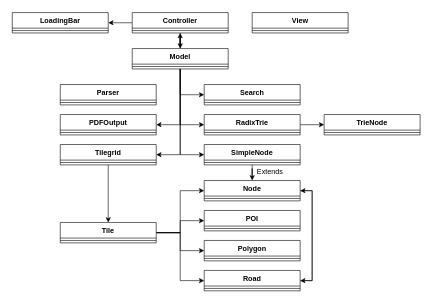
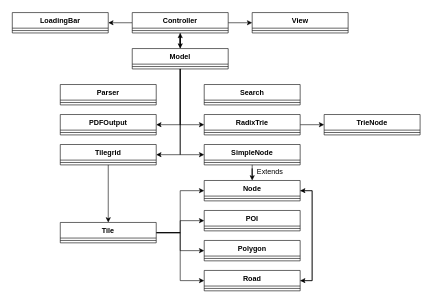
  <mxCell id="0" />
  <mxCell id="1" parent="0" />
  <mxCell id="2" style="edgeStyle=orthogonalEdgeStyle;rounded=0;orthogonalLoop=1;jettySize=auto;html=1;entryX=1;entryY=0.5;entryDx=0;entryDy=0;" edge="1" parent="1" source="3" target="6"><mxGeometry relative="1" as="geometry"><Array as="points"><mxPoint x="520" y="317" /><mxPoint x="520" y="467" /></Array></mxGeometry></mxCell>
  <mxCell id="3" value="Node" style="swimlane;fontStyle=1;align=center;verticalAlign=top;childLayout=stackLayout;horizontal=1;startSize=26;horizontalStack=0;resizeParent=1;resizeParentMax=0;resizeLast=0;collapsible=1;marginBottom=0;whiteSpace=wrap;html=1;" vertex="1" parent="1"><mxGeometry x="340" y="300" width="160" height="34" as="geometry" /></mxCell>
  <mxCell id="4" value="" style="line;strokeWidth=1;fillColor=none;align=left;verticalAlign=middle;spacingTop=-1;spacingLeft=3;spacingRight=3;rotatable=0;labelPosition=right;points=[];portConstraint=eastwest;strokeColor=inherit;" vertex="1" parent="3"><mxGeometry y="26" width="160" height="8" as="geometry" /></mxCell>
  <mxCell id="5" style="edgeStyle=orthogonalEdgeStyle;rounded=0;orthogonalLoop=1;jettySize=auto;html=1;entryX=1;entryY=0.5;entryDx=0;entryDy=0;exitX=1;exitY=0.5;exitDx=0;exitDy=0;" edge="1" parent="1" source="6" target="3"><mxGeometry relative="1" as="geometry" /></mxCell>
  <mxCell id="6" value="Road" style="swimlane;fontStyle=1;align=center;verticalAlign=top;childLayout=stackLayout;horizontal=1;startSize=26;horizontalStack=0;resizeParent=1;resizeParentMax=0;resizeLast=0;collapsible=1;marginBottom=0;whiteSpace=wrap;html=1;" vertex="1" parent="1"><mxGeometry x="340" y="450" width="160" height="34" as="geometry" /></mxCell>
  <mxCell id="7" value="" style="line;strokeWidth=1;fillColor=none;align=left;verticalAlign=middle;spacingTop=-1;spacingLeft=3;spacingRight=3;rotatable=0;labelPosition=right;points=[];portConstraint=eastwest;strokeColor=inherit;" vertex="1" parent="6"><mxGeometry y="26" width="160" height="8" as="geometry" /></mxCell>
  <mxCell id="8" value="Polygon" style="swimlane;fontStyle=1;align=center;verticalAlign=top;childLayout=stackLayout;horizontal=1;startSize=26;horizontalStack=0;resizeParent=1;resizeParentMax=0;resizeLast=0;collapsible=1;marginBottom=0;whiteSpace=wrap;html=1;" vertex="1" parent="1"><mxGeometry x="340" y="400" width="160" height="34" as="geometry" /></mxCell>
  <mxCell id="9" value="" style="line;strokeWidth=1;fillColor=none;align=left;verticalAlign=middle;spacingTop=-1;spacingLeft=3;spacingRight=3;rotatable=0;labelPosition=right;points=[];portConstraint=eastwest;strokeColor=inherit;" vertex="1" parent="8"><mxGeometry y="26" width="160" height="8" as="geometry" /></mxCell>
  <mxCell id="10" style="edgeStyle=orthogonalEdgeStyle;rounded=0;orthogonalLoop=1;jettySize=auto;html=1;entryX=0;entryY=0.5;entryDx=0;entryDy=0;" edge="1" parent="1" source="11" target="13"><mxGeometry relative="1" as="geometry" /></mxCell>
  <mxCell id="11" value="RadixTrie" style="swimlane;fontStyle=1;align=center;verticalAlign=top;childLayout=stackLayout;horizontal=1;startSize=26;horizontalStack=0;resizeParent=1;resizeParentMax=0;resizeLast=0;collapsible=1;marginBottom=0;whiteSpace=wrap;html=1;" vertex="1" parent="1"><mxGeometry x="340" y="190" width="160" height="34" as="geometry" /></mxCell>
  <mxCell id="12" value="" style="line;strokeWidth=1;fillColor=none;align=left;verticalAlign=middle;spacingTop=-1;spacingLeft=3;spacingRight=3;rotatable=0;labelPosition=right;points=[];portConstraint=eastwest;strokeColor=inherit;" vertex="1" parent="11"><mxGeometry y="26" width="160" height="8" as="geometry" /></mxCell>
  <mxCell id="13" value="TrieNode" style="swimlane;fontStyle=1;align=center;verticalAlign=top;childLayout=stackLayout;horizontal=1;startSize=26;horizontalStack=0;resizeParent=1;resizeParentMax=0;resizeLast=0;collapsible=1;marginBottom=0;whiteSpace=wrap;html=1;" vertex="1" parent="1"><mxGeometry x="540" y="190" width="160" height="34" as="geometry" /></mxCell>
  <mxCell id="14" value="" style="line;strokeWidth=1;fillColor=none;align=left;verticalAlign=middle;spacingTop=-1;spacingLeft=3;spacingRight=3;rotatable=0;labelPosition=right;points=[];portConstraint=eastwest;strokeColor=inherit;" vertex="1" parent="13"><mxGeometry y="26" width="160" height="8" as="geometry" /></mxCell>
  <mxCell id="15" value="POI" style="swimlane;fontStyle=1;align=center;verticalAlign=top;childLayout=stackLayout;horizontal=1;startSize=26;horizontalStack=0;resizeParent=1;resizeParentMax=0;resizeLast=0;collapsible=1;marginBottom=0;whiteSpace=wrap;html=1;" vertex="1" parent="1"><mxGeometry x="340" y="350" width="160" height="34" as="geometry" /></mxCell>
  <mxCell id="16" value="" style="line;strokeWidth=1;fillColor=none;align=left;verticalAlign=middle;spacingTop=-1;spacingLeft=3;spacingRight=3;rotatable=0;labelPosition=right;points=[];portConstraint=eastwest;strokeColor=inherit;" vertex="1" parent="15"><mxGeometry y="26" width="160" height="8" as="geometry" /></mxCell>
  <mxCell id="17" style="edgeStyle=orthogonalEdgeStyle;rounded=0;orthogonalLoop=1;jettySize=auto;html=1;entryX=0.5;entryY=0;entryDx=0;entryDy=0;" edge="1" parent="1" source="18" target="3"><mxGeometry relative="1" as="geometry" /></mxCell>
  <mxCell id="18" value="SimpleNode" style="swimlane;fontStyle=1;align=center;verticalAlign=top;childLayout=stackLayout;horizontal=1;startSize=26;horizontalStack=0;resizeParent=1;resizeParentMax=0;resizeLast=0;collapsible=1;marginBottom=0;whiteSpace=wrap;html=1;" vertex="1" parent="1"><mxGeometry x="340" y="240" width="160" height="34" as="geometry" /></mxCell>
  <mxCell id="19" value="" style="line;strokeWidth=1;fillColor=none;align=left;verticalAlign=middle;spacingTop=-1;spacingLeft=3;spacingRight=3;rotatable=0;labelPosition=right;points=[];portConstraint=eastwest;strokeColor=inherit;" vertex="1" parent="18"><mxGeometry y="26" width="160" height="8" as="geometry" /></mxCell>
  <mxCell id="20" style="edgeStyle=orthogonalEdgeStyle;rounded=0;orthogonalLoop=1;jettySize=auto;html=1;entryX=0;entryY=0.5;entryDx=0;entryDy=0;" edge="1" parent="1" source="24" target="3"><mxGeometry relative="1" as="geometry" /></mxCell>
  <mxCell id="21" style="edgeStyle=orthogonalEdgeStyle;rounded=0;orthogonalLoop=1;jettySize=auto;html=1;entryX=0;entryY=0.5;entryDx=0;entryDy=0;" edge="1" parent="1" source="24" target="15"><mxGeometry relative="1" as="geometry" /></mxCell>
  <mxCell id="22" style="edgeStyle=orthogonalEdgeStyle;rounded=0;orthogonalLoop=1;jettySize=auto;html=1;entryX=0;entryY=0.5;entryDx=0;entryDy=0;" edge="1" parent="1" source="24" target="8"><mxGeometry relative="1" as="geometry" /></mxCell>
  <mxCell id="23" style="edgeStyle=orthogonalEdgeStyle;rounded=0;orthogonalLoop=1;jettySize=auto;html=1;entryX=0;entryY=0.5;entryDx=0;entryDy=0;" edge="1" parent="1" source="24" target="6"><mxGeometry relative="1" as="geometry" /></mxCell>
  <mxCell id="24" value="Tile" style="swimlane;fontStyle=1;align=center;verticalAlign=top;childLayout=stackLayout;horizontal=1;startSize=26;horizontalStack=0;resizeParent=1;resizeParentMax=0;resizeLast=0;collapsible=1;marginBottom=0;whiteSpace=wrap;html=1;" vertex="1" parent="1"><mxGeometry x="100" y="370" width="160" height="34" as="geometry" /></mxCell>
  <mxCell id="25" value="" style="line;strokeWidth=1;fillColor=none;align=left;verticalAlign=middle;spacingTop=-1;spacingLeft=3;spacingRight=3;rotatable=0;labelPosition=right;points=[];portConstraint=eastwest;strokeColor=inherit;" vertex="1" parent="24"><mxGeometry y="26" width="160" height="8" as="geometry" /></mxCell>
  <mxCell id="26" style="edgeStyle=orthogonalEdgeStyle;rounded=0;orthogonalLoop=1;jettySize=auto;html=1;entryX=0.5;entryY=0;entryDx=0;entryDy=0;" edge="1" parent="1" source="27" target="24"><mxGeometry relative="1" as="geometry" /></mxCell>
  <mxCell id="27" value="Tilegrid" style="swimlane;fontStyle=1;align=center;verticalAlign=top;childLayout=stackLayout;horizontal=1;startSize=26;horizontalStack=0;resizeParent=1;resizeParentMax=0;resizeLast=0;collapsible=1;marginBottom=0;whiteSpace=wrap;html=1;" vertex="1" parent="1"><mxGeometry x="100" y="240" width="160" height="34" as="geometry" /></mxCell>
  <mxCell id="28" value="" style="line;strokeWidth=1;fillColor=none;align=left;verticalAlign=middle;spacingTop=-1;spacingLeft=3;spacingRight=3;rotatable=0;labelPosition=right;points=[];portConstraint=eastwest;strokeColor=inherit;" vertex="1" parent="27"><mxGeometry y="26" width="160" height="8" as="geometry" /></mxCell>
+ <mxCell id="29" style="edgeStyle=orthogonalEdgeStyle;rounded=0;orthogonalLoop=1;jettySize=auto;html=1;entryX=0;entryY=0.5;entryDx=0;entryDy=0;" edge="1" parent="1" source="32" target="34"><mxGeometry relative="1" as="geometry" /></mxCell>
  <mxCell id="30" style="edgeStyle=orthogonalEdgeStyle;rounded=0;orthogonalLoop=1;jettySize=auto;html=1;entryX=1;entryY=0.5;entryDx=0;entryDy=0;" edge="1" parent="1" source="32" target="44"><mxGeometry relative="1" as="geometry" /></mxCell>
  <mxCell id="31" style="edgeStyle=orthogonalEdgeStyle;rounded=0;orthogonalLoop=1;jettySize=auto;html=1;entryX=0.5;entryY=0;entryDx=0;entryDy=0;" edge="1" parent="1" source="32" target="42"><mxGeometry relative="1" as="geometry" /></mxCell>
  <mxCell id="32" value="Controller" style="swimlane;fontStyle=1;align=center;verticalAlign=top;childLayout=stackLayout;horizontal=1;startSize=26;horizontalStack=0;resizeParent=1;resizeParentMax=0;resizeLast=0;collapsible=1;marginBottom=0;whiteSpace=wrap;html=1;" vertex="1" parent="1"><mxGeometry x="220" y="20" width="160" height="34" as="geometry" /></mxCell>
  <mxCell id="33" value="" style="line;strokeWidth=1;fillColor=none;align=left;verticalAlign=middle;spacingTop=-1;spacingLeft=3;spacingRight=3;rotatable=0;labelPosition=right;points=[];portConstraint=eastwest;strokeColor=inherit;" vertex="1" parent="32"><mxGeometry y="26" width="160" height="8" as="geometry" /></mxCell>
  <mxCell id="34" value="View" style="swimlane;fontStyle=1;align=center;verticalAlign=top;childLayout=stackLayout;horizontal=1;startSize=26;horizontalStack=0;resizeParent=1;resizeParentMax=0;resizeLast=0;collapsible=1;marginBottom=0;whiteSpace=wrap;html=1;" vertex="1" parent="1"><mxGeometry x="420" y="20" width="160" height="34" as="geometry" /></mxCell>
  <mxCell id="35" value="" style="line;strokeWidth=1;fillColor=none;align=left;verticalAlign=middle;spacingTop=-1;spacingLeft=3;spacingRight=3;rotatable=0;labelPosition=right;points=[];portConstraint=eastwest;strokeColor=inherit;" vertex="1" parent="34"><mxGeometry y="26" width="160" height="8" as="geometry" /></mxCell>
- <mxCell id="36" style="edgeStyle=orthogonalEdgeStyle;rounded=0;orthogonalLoop=1;jettySize=auto;html=1;entryX=0;entryY=0.5;entryDx=0;entryDy=0;" edge="1" parent="1" source="42" target="50"><mxGeometry relative="1" as="geometry" /></mxCell>
  <mxCell id="37" style="edgeStyle=orthogonalEdgeStyle;rounded=0;orthogonalLoop=1;jettySize=auto;html=1;entryX=1;entryY=0.5;entryDx=0;entryDy=0;" edge="1" parent="1" source="42" target="48"><mxGeometry relative="1" as="geometry" /></mxCell>
  <mxCell id="38" style="edgeStyle=orthogonalEdgeStyle;rounded=0;orthogonalLoop=1;jettySize=auto;html=1;entryX=0;entryY=0.5;entryDx=0;entryDy=0;" edge="1" parent="1" source="42" target="11"><mxGeometry relative="1" as="geometry" /></mxCell>
  <mxCell id="39" style="edgeStyle=orthogonalEdgeStyle;rounded=0;orthogonalLoop=1;jettySize=auto;html=1;entryX=1;entryY=0.5;entryDx=0;entryDy=0;" edge="1" parent="1" source="42" target="27"><mxGeometry relative="1" as="geometry" /></mxCell>
  <mxCell id="40" style="edgeStyle=orthogonalEdgeStyle;rounded=0;orthogonalLoop=1;jettySize=auto;html=1;entryX=0;entryY=0.5;entryDx=0;entryDy=0;" edge="1" parent="1" source="42" target="18"><mxGeometry relative="1" as="geometry" /></mxCell>
  <mxCell id="41" style="edgeStyle=orthogonalEdgeStyle;rounded=0;orthogonalLoop=1;jettySize=auto;html=1;entryX=0.5;entryY=1;entryDx=0;entryDy=0;" edge="1" parent="1" source="42" target="32"><mxGeometry relative="1" as="geometry" /></mxCell>
  <mxCell id="42" value="Model" style="swimlane;fontStyle=1;align=center;verticalAlign=top;childLayout=stackLayout;horizontal=1;startSize=26;horizontalStack=0;resizeParent=1;resizeParentMax=0;resizeLast=0;collapsible=1;marginBottom=0;whiteSpace=wrap;html=1;" vertex="1" parent="1"><mxGeometry x="220" y="80" width="160" height="34" as="geometry" /></mxCell>
  <mxCell id="43" value="" style="line;strokeWidth=1;fillColor=none;align=left;verticalAlign=middle;spacingTop=-1;spacingLeft=3;spacingRight=3;rotatable=0;labelPosition=right;points=[];portConstraint=eastwest;strokeColor=inherit;" vertex="1" parent="42"><mxGeometry y="26" width="160" height="8" as="geometry" /></mxCell>
  <mxCell id="44" value="LoadingBar" style="swimlane;fontStyle=1;align=center;verticalAlign=top;childLayout=stackLayout;horizontal=1;startSize=26;horizontalStack=0;resizeParent=1;resizeParentMax=0;resizeLast=0;collapsible=1;marginBottom=0;whiteSpace=wrap;html=1;" vertex="1" parent="1"><mxGeometry x="20" y="20" width="160" height="34" as="geometry" /></mxCell>
  <mxCell id="45" value="" style="line;strokeWidth=1;fillColor=none;align=left;verticalAlign=middle;spacingTop=-1;spacingLeft=3;spacingRight=3;rotatable=0;labelPosition=right;points=[];portConstraint=eastwest;strokeColor=inherit;" vertex="1" parent="44"><mxGeometry y="26" width="160" height="8" as="geometry" /></mxCell>
  <mxCell id="46" value="Parser" style="swimlane;fontStyle=1;align=center;verticalAlign=top;childLayout=stackLayout;horizontal=1;startSize=26;horizontalStack=0;resizeParent=1;resizeParentMax=0;resizeLast=0;collapsible=1;marginBottom=0;whiteSpace=wrap;html=1;" vertex="1" parent="1"><mxGeometry x="100" y="140" width="160" height="34" as="geometry" /></mxCell>
  <mxCell id="47" value="" style="line;strokeWidth=1;fillColor=none;align=left;verticalAlign=middle;spacingTop=-1;spacingLeft=3;spacingRight=3;rotatable=0;labelPosition=right;points=[];portConstraint=eastwest;strokeColor=inherit;" vertex="1" parent="46"><mxGeometry y="26" width="160" height="8" as="geometry" /></mxCell>
  <mxCell id="48" value="PDFOutput" style="swimlane;fontStyle=1;align=center;verticalAlign=top;childLayout=stackLayout;horizontal=1;startSize=26;horizontalStack=0;resizeParent=1;resizeParentMax=0;resizeLast=0;collapsible=1;marginBottom=0;whiteSpace=wrap;html=1;" vertex="1" parent="1"><mxGeometry x="100" y="190" width="160" height="34" as="geometry" /></mxCell>
  <mxCell id="49" value="" style="line;strokeWidth=1;fillColor=none;align=left;verticalAlign=middle;spacingTop=-1;spacingLeft=3;spacingRight=3;rotatable=0;labelPosition=right;points=[];portConstraint=eastwest;strokeColor=inherit;" vertex="1" parent="48"><mxGeometry y="26" width="160" height="8" as="geometry" /></mxCell>
  <mxCell id="50" value="Search" style="swimlane;fontStyle=1;align=center;verticalAlign=top;childLayout=stackLayout;horizontal=1;startSize=26;horizontalStack=0;resizeParent=1;resizeParentMax=0;resizeLast=0;collapsible=1;marginBottom=0;whiteSpace=wrap;html=1;" vertex="1" parent="1"><mxGeometry x="340" y="140" width="160" height="34" as="geometry" /></mxCell>
  <mxCell id="51" value="" style="line;strokeWidth=1;fillColor=none;align=left;verticalAlign=middle;spacingTop=-1;spacingLeft=3;spacingRight=3;rotatable=0;labelPosition=right;points=[];portConstraint=eastwest;strokeColor=inherit;" vertex="1" parent="50"><mxGeometry y="26" width="160" height="8" as="geometry" /></mxCell>
  <mxCell id="52" value="Extends" style="text;html=1;align=center;verticalAlign=middle;whiteSpace=wrap;rounded=0;" vertex="1" parent="1"><mxGeometry x="420" y="270" width="60" height="30" as="geometry" /></mxCell>
